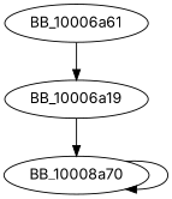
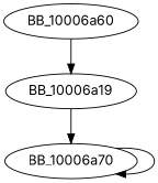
  digraph {
    fontname=Inter
    node [fontname=Inter]
    edge [fontname=Inter]
    n1 [label=BB_10006a19]
-   BB_10006a60 [label=BB_10006a61]
-   BB_10006a70 [label=BB_10008a70]
+   BB_10006a60
+   BB_10006a70
    n1 -> BB_10006a70
    BB_10006a60 -> n1
    BB_10006a70 -> BB_10006a70
  }
